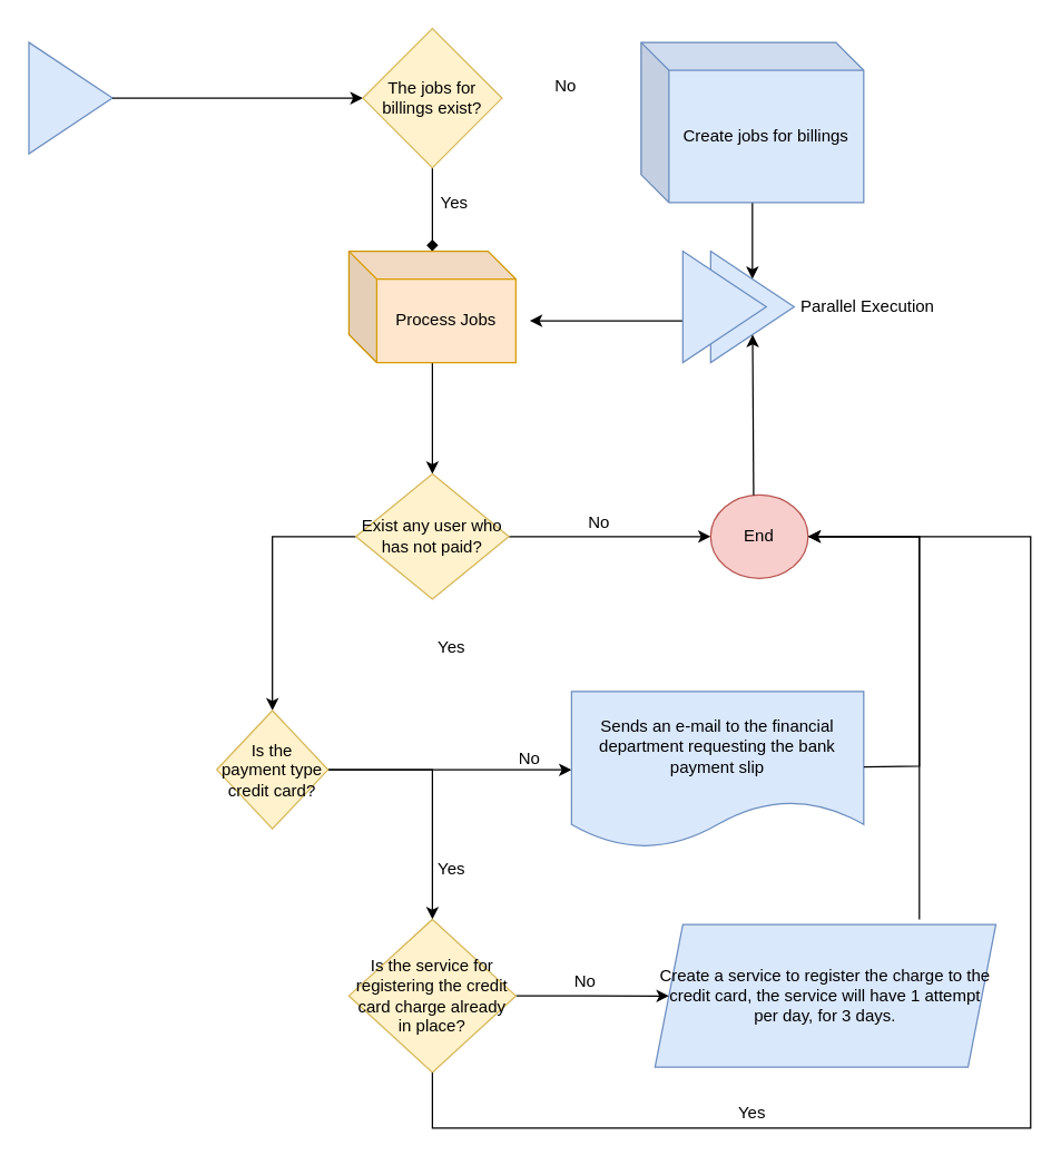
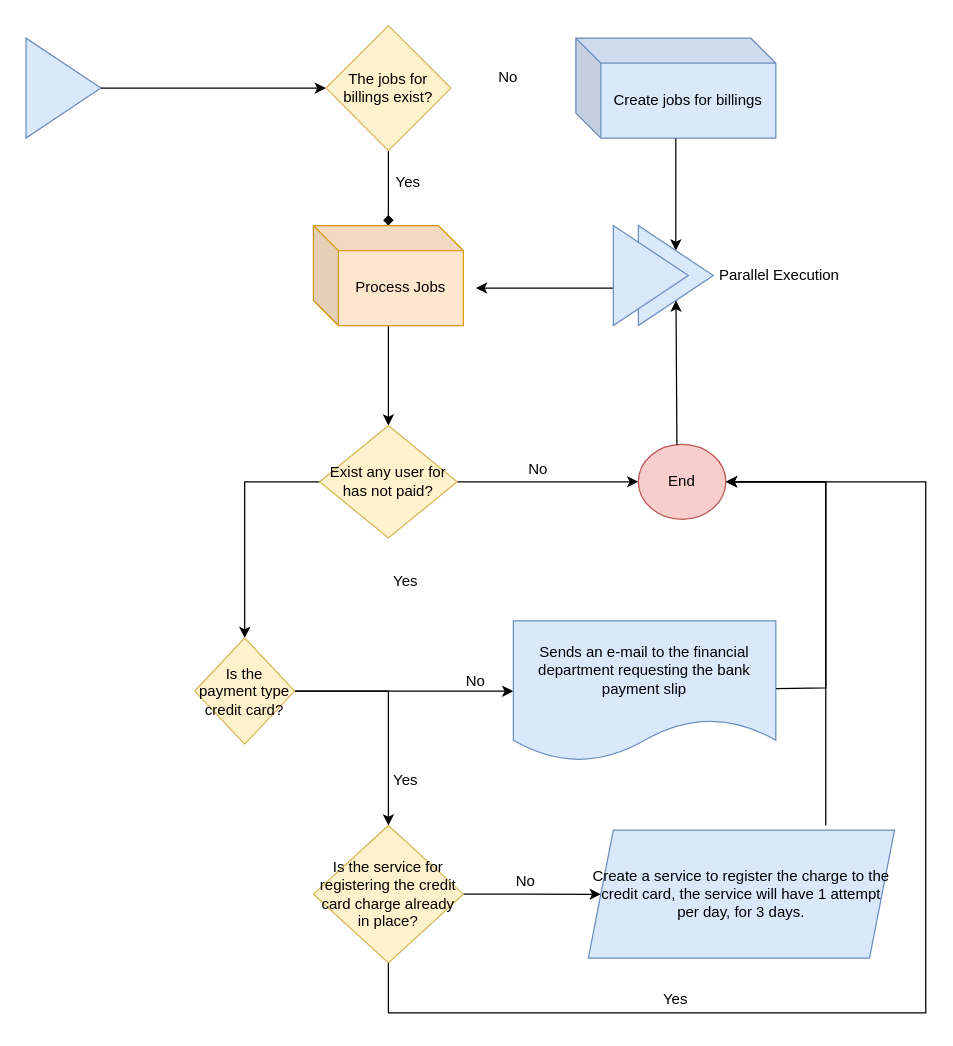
  <mxCell id="0" />
  <mxCell id="1" parent="0" />
  <mxCell id="2" value="" style="triangle;whiteSpace=wrap;html=1;fillColor=#dae8fc;strokeColor=#6c8ebf;" vertex="1" parent="1"><mxGeometry x="20" y="30" width="60" height="80" as="geometry" /></mxCell>
  <mxCell id="3" value="" style="endArrow=classic;html=1;rounded=0;exitX=1;exitY=0.5;exitDx=0;exitDy=0;entryX=0.083;entryY=0.5;entryDx=0;entryDy=0;entryPerimeter=0;" edge="1" parent="1" source="2"><mxGeometry width="50" height="50" relative="1" as="geometry"><mxPoint x="220" y="200" as="sourcePoint" /><mxPoint x="259.96" y="70" as="targetPoint" /></mxGeometry></mxCell>
  <mxCell id="4" value="" style="edgeStyle=orthogonalEdgeStyle;rounded=0;orthogonalLoop=1;jettySize=auto;html=1;" edge="1" parent="1" source="5" target="14"><mxGeometry relative="1" as="geometry" /></mxCell>
- <mxCell id="5" value="Create jobs for billings" style="shape=cube;whiteSpace=wrap;html=1;boundedLbl=1;backgroundOutline=1;darkOpacity=0.05;darkOpacity2=0.1;fillColor=#dae8fc;strokeColor=#6c8ebf;" vertex="1" parent="1"><mxGeometry x="460" y="30" width="160" height="115" as="geometry" /></mxCell>
+ <mxCell id="5" value="Create jobs for billings" style="shape=cube;whiteSpace=wrap;html=1;boundedLbl=1;backgroundOutline=1;darkOpacity=0.05;darkOpacity2=0.1;fillColor=#dae8fc;strokeColor=#6c8ebf;" vertex="1" parent="1"><mxGeometry x="460" y="30" width="160" height="80" as="geometry" /></mxCell>
  <mxCell id="6" value="" style="edgeStyle=orthogonalEdgeStyle;rounded=0;orthogonalLoop=1;jettySize=auto;html=1;endArrow=diamond;" edge="1" parent="1" source="7" target="10"><mxGeometry relative="1" as="geometry" /></mxCell>
  <mxCell id="7" value="The jobs for billings exist?" style="rhombus;whiteSpace=wrap;html=1;fillColor=#fff2cc;strokeColor=#d6b656;" vertex="1" parent="1"><mxGeometry x="260" y="20" width="100" height="100" as="geometry" /></mxCell>
  <mxCell id="8" value="No" style="text;html=1;strokeColor=none;fillColor=none;align=center;verticalAlign=middle;whiteSpace=wrap;rounded=0;" vertex="1" parent="1"><mxGeometry x="376" y="47" width="60" height="30" as="geometry" /></mxCell>
  <mxCell id="9" value="" style="edgeStyle=orthogonalEdgeStyle;rounded=0;orthogonalLoop=1;jettySize=auto;html=1;" edge="1" parent="1" source="10" target="13"><mxGeometry relative="1" as="geometry" /></mxCell>
  <mxCell id="10" value="Process Jobs" style="shape=cube;whiteSpace=wrap;html=1;boundedLbl=1;backgroundOutline=1;darkOpacity=0.05;darkOpacity2=0.1;fillColor=#ffe6cc;strokeColor=#d79b00;" vertex="1" parent="1"><mxGeometry x="250" y="180" width="120" height="80" as="geometry" /></mxCell>
  <mxCell id="11" value="" style="edgeStyle=orthogonalEdgeStyle;rounded=0;orthogonalLoop=1;jettySize=auto;html=1;" edge="1" parent="1" source="13" target="18"><mxGeometry relative="1" as="geometry" /></mxCell>
  <mxCell id="12" value="" style="edgeStyle=orthogonalEdgeStyle;rounded=0;orthogonalLoop=1;jettySize=auto;html=1;" edge="1" parent="1" source="13" target="23"><mxGeometry relative="1" as="geometry" /></mxCell>
- <mxCell id="13" value="Exist any user&amp;nbsp;who has not paid?" style="rhombus;whiteSpace=wrap;html=1;fillColor=#fff2cc;strokeColor=#d6b656;" vertex="1" parent="1"><mxGeometry x="255" y="340" width="110" height="90" as="geometry" /></mxCell>
+ <mxCell id="13" value="Exist any user&amp;nbsp;for has not paid?" style="rhombus;whiteSpace=wrap;html=1;fillColor=#fff2cc;strokeColor=#d6b656;" vertex="1" parent="1"><mxGeometry x="255" y="340" width="110" height="90" as="geometry" /></mxCell>
  <mxCell id="14" value="" style="triangle;whiteSpace=wrap;html=1;fillColor=#dae8fc;strokeColor=#6c8ebf;" vertex="1" parent="1"><mxGeometry x="510" y="180" width="60" height="80" as="geometry" /></mxCell>
  <mxCell id="15" value="No" style="text;html=1;strokeColor=none;fillColor=none;align=center;verticalAlign=middle;whiteSpace=wrap;rounded=0;" vertex="1" parent="1"><mxGeometry x="400" y="360" width="60" height="30" as="geometry" /></mxCell>
  <mxCell id="16" value="Parallel Execution" style="text;html=1;strokeColor=none;fillColor=none;align=center;verticalAlign=middle;whiteSpace=wrap;rounded=0;" vertex="1" parent="1"><mxGeometry x="573" y="205" width="100" height="30" as="geometry" /></mxCell>
  <mxCell id="17" value="" style="endArrow=classic;html=1;rounded=0;exitX=0;exitY=0.625;exitDx=0;exitDy=0;exitPerimeter=0;" edge="1" parent="1" source="14"><mxGeometry width="50" height="50" relative="1" as="geometry"><mxPoint x="440" y="290" as="sourcePoint" /><mxPoint x="380" y="230" as="targetPoint" /></mxGeometry></mxCell>
  <mxCell id="18" value="End" style="ellipse;whiteSpace=wrap;html=1;fillColor=#f8cecc;strokeColor=#b85450;" vertex="1" parent="1"><mxGeometry x="510" y="355" width="70" height="60" as="geometry" /></mxCell>
  <mxCell id="19" value="" style="endArrow=classic;html=1;rounded=0;exitX=0.441;exitY=0.005;exitDx=0;exitDy=0;exitPerimeter=0;" edge="1" parent="1" source="18" target="14"><mxGeometry width="50" height="50" relative="1" as="geometry"><mxPoint x="380" y="430" as="sourcePoint" /><mxPoint x="430" y="380" as="targetPoint" /></mxGeometry></mxCell>
  <mxCell id="20" value="" style="triangle;whiteSpace=wrap;html=1;fillColor=#dae8fc;strokeColor=#6c8ebf;" vertex="1" parent="1"><mxGeometry x="490" y="180" width="60" height="80" as="geometry" /></mxCell>
  <mxCell id="21" value="" style="edgeStyle=orthogonalEdgeStyle;rounded=0;orthogonalLoop=1;jettySize=auto;html=1;" edge="1" parent="1" source="23" target="24"><mxGeometry relative="1" as="geometry" /></mxCell>
  <mxCell id="22" value="" style="edgeStyle=orthogonalEdgeStyle;rounded=0;orthogonalLoop=1;jettySize=auto;html=1;" edge="1" parent="1" source="23" target="28"><mxGeometry relative="1" as="geometry" /></mxCell>
  <mxCell id="23" value="Is the payment type credit card?" style="rhombus;whiteSpace=wrap;html=1;fillColor=#fff2cc;strokeColor=#d6b656;" vertex="1" parent="1"><mxGeometry x="155" y="510" width="80" height="85" as="geometry" /></mxCell>
  <mxCell id="24" value="Sends an e-mail to the financial department requesting the bank payment slip" style="shape=document;whiteSpace=wrap;html=1;boundedLbl=1;fillColor=#dae8fc;strokeColor=#6c8ebf;" vertex="1" parent="1"><mxGeometry x="410" y="496.25" width="210" height="112.5" as="geometry" /></mxCell>
  <mxCell id="25" value="" style="endArrow=classic;html=1;rounded=0;exitX=1.001;exitY=0.482;exitDx=0;exitDy=0;entryX=1;entryY=0.5;entryDx=0;entryDy=0;exitPerimeter=0;" edge="1" parent="1" source="24" target="18"><mxGeometry width="50" height="50" relative="1" as="geometry"><mxPoint x="420" y="490" as="sourcePoint" /><mxPoint x="470" y="440" as="targetPoint" /><Array as="points"><mxPoint x="660" y="550" /><mxPoint x="660" y="385" /></Array></mxGeometry></mxCell>
  <mxCell id="26" value="Create a service to register the charge to the credit card, the service will have 1 attempt per day, for 3 days." style="shape=parallelogram;perimeter=parallelogramPerimeter;whiteSpace=wrap;html=1;fixedSize=1;fillColor=#dae8fc;strokeColor=#6c8ebf;" vertex="1" parent="1"><mxGeometry x="470" y="663.75" width="245" height="102.5" as="geometry" /></mxCell>
  <mxCell id="27" value="" style="edgeStyle=orthogonalEdgeStyle;rounded=0;orthogonalLoop=1;jettySize=auto;html=1;" edge="1" parent="1" source="28" target="26"><mxGeometry relative="1" as="geometry" /></mxCell>
  <mxCell id="28" value="Is the service for registering the credit card charge already in place?" style="rhombus;whiteSpace=wrap;html=1;fillColor=#fff2cc;strokeColor=#d6b656;" vertex="1" parent="1"><mxGeometry x="250" y="660" width="120" height="110" as="geometry" /></mxCell>
  <mxCell id="29" value="No" style="text;html=1;strokeColor=none;fillColor=none;align=center;verticalAlign=middle;whiteSpace=wrap;rounded=0;" vertex="1" parent="1"><mxGeometry x="390" y="690" width="60" height="30" as="geometry" /></mxCell>
  <mxCell id="30" value="" style="endArrow=classic;html=1;rounded=0;entryX=1;entryY=0.5;entryDx=0;entryDy=0;" edge="1" parent="1" target="18"><mxGeometry width="50" height="50" relative="1" as="geometry"><mxPoint x="660" y="660" as="sourcePoint" /><mxPoint x="570" y="470" as="targetPoint" /><Array as="points"><mxPoint x="660" y="385" /></Array></mxGeometry></mxCell>
  <mxCell id="31" value="" style="endArrow=classic;html=1;rounded=0;exitX=0.5;exitY=1;exitDx=0;exitDy=0;entryX=1;entryY=0.5;entryDx=0;entryDy=0;" edge="1" parent="1" source="28" target="18"><mxGeometry width="50" height="50" relative="1" as="geometry"><mxPoint x="430" y="670" as="sourcePoint" /><mxPoint x="480" y="620" as="targetPoint" /><Array as="points"><mxPoint x="310" y="810" /><mxPoint x="740" y="810" /><mxPoint x="740" y="385" /></Array></mxGeometry></mxCell>
  <mxCell id="32" value="Yes" style="text;whiteSpace=wrap;html=1;align=center;" vertex="1" parent="1"><mxGeometry x="480" y="785" width="120" height="30" as="geometry" /></mxCell>
  <mxCell id="33" value="No" style="text;html=1;strokeColor=none;fillColor=none;align=center;verticalAlign=middle;whiteSpace=wrap;rounded=0;" vertex="1" parent="1"><mxGeometry x="350" y="530" width="60" height="30" as="geometry" /></mxCell>
  <mxCell id="34" value="Yes" style="text;html=1;strokeColor=none;fillColor=none;align=center;verticalAlign=middle;whiteSpace=wrap;rounded=0;" vertex="1" parent="1"><mxGeometry x="294" y="608.75" width="60" height="30" as="geometry" /></mxCell>
  <mxCell id="35" value="Yes" style="text;html=1;strokeColor=none;fillColor=none;align=center;verticalAlign=middle;whiteSpace=wrap;rounded=0;" vertex="1" parent="1"><mxGeometry x="294" y="450" width="60" height="30" as="geometry" /></mxCell>
  <mxCell id="36" value="Yes" style="text;html=1;strokeColor=none;fillColor=none;align=center;verticalAlign=middle;whiteSpace=wrap;rounded=0;" vertex="1" parent="1"><mxGeometry x="296" y="131" width="60" height="30" as="geometry" /></mxCell>
